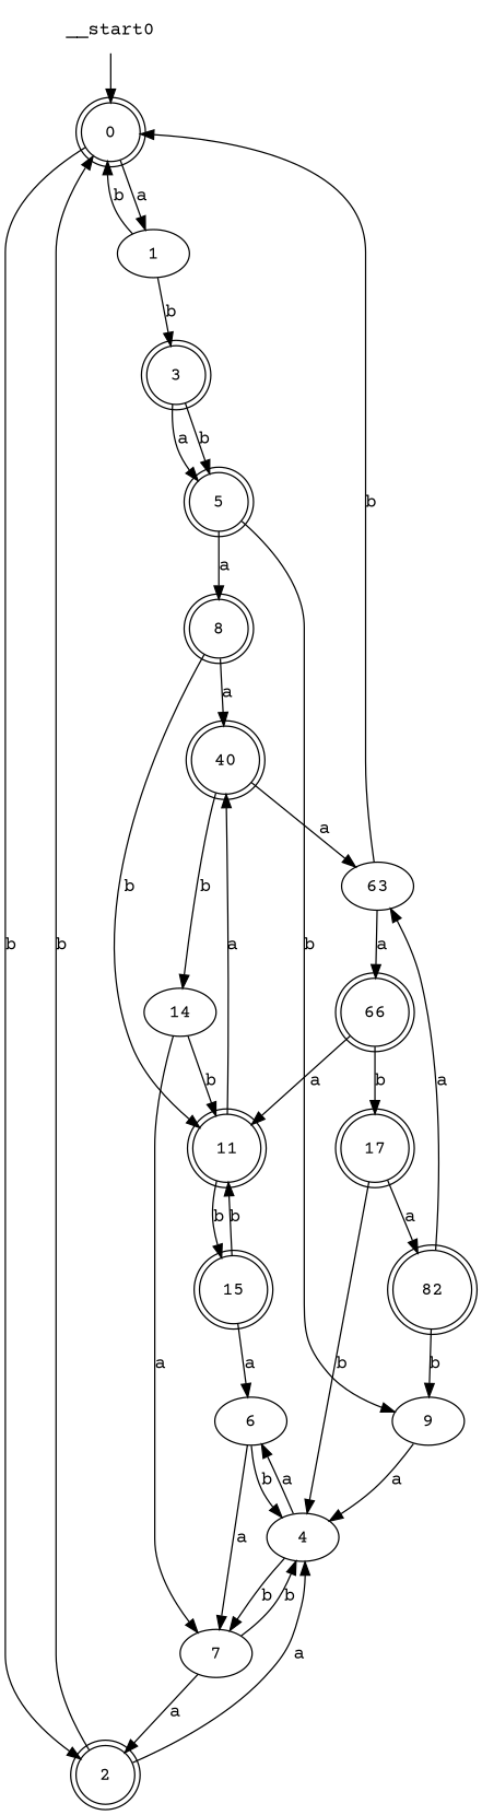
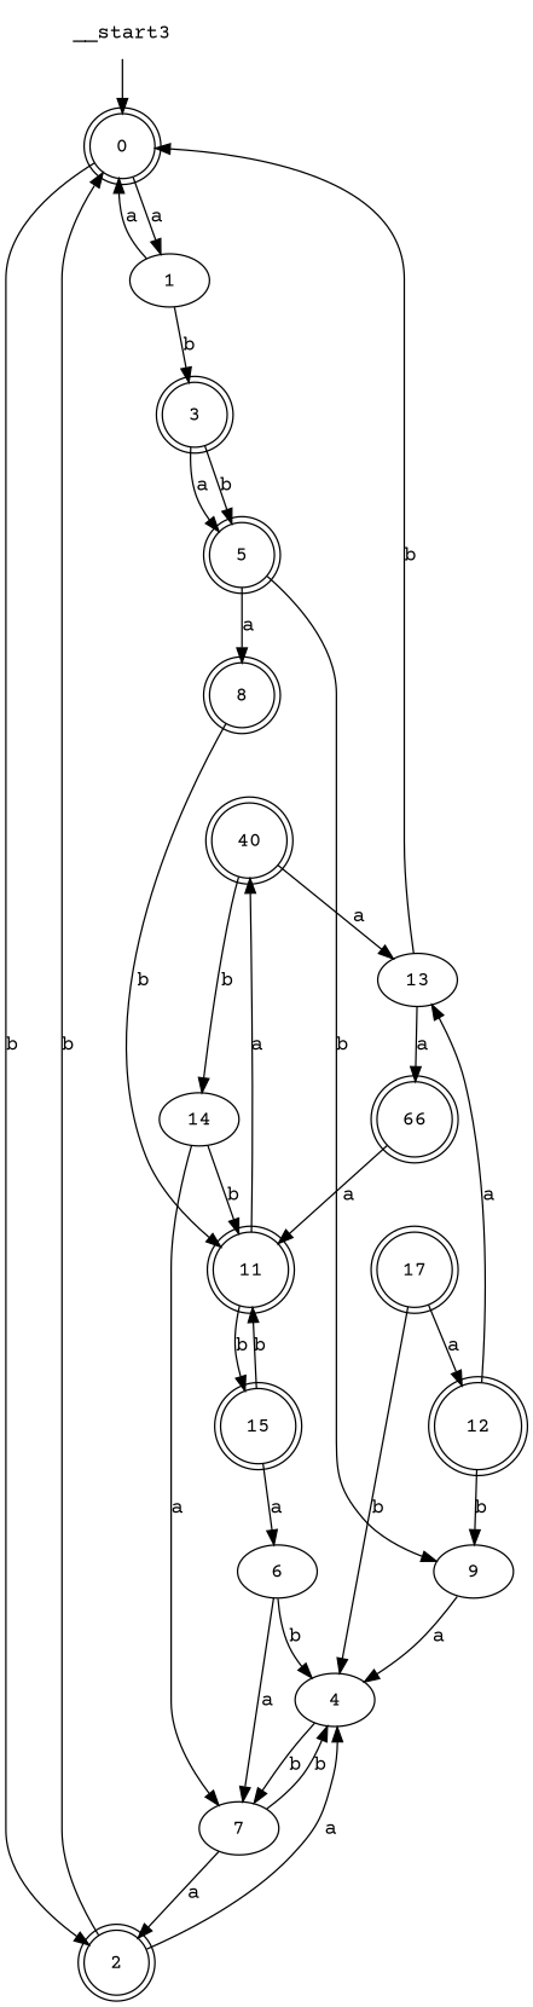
  digraph {
    fontname="Courier Prime"
    node [fontname="Courier Prime" shape=doublecircle]
    edge [fontname="Courier Prime"]
-   __start0 [shape=none]
+   __start0 [shape=none label=__start3]
    0
    1 [shape=""]
    2
    3
    4 [shape=""]
    5
    6 [shape=""]
    7 [shape=""]
    8
    9 [shape=""]
    n12 [label=40]
    11
-   13 [label=63 shape=""]
+   13 [shape=""]
    14 [shape=""]
    15
-   12 [label=82]
+   12
    n18 [label=66]
    17
    __start0 -> 0
    0 -> 1 [label=a]
    0 -> 2 [label=b]
-   1 -> 0 [label=b]
+   1 -> 0 [label=a]
    1 -> 3 [label=b]
    2 -> 0 [label=b]
    2 -> 4 [label=a]
    3 -> 5 [label=a]
    3 -> 5 [label=b]
-   4 -> 6 [label=a]
    4 -> 7 [label=b]
    5 -> 8 [label=a]
    5 -> 9 [label=b]
    6 -> 4 [label=b]
    6 -> 7 [label=a]
    7 -> 2 [label=a]
    7 -> 4 [label=b]
-   8 -> n12 [label=a]
    8 -> 11 [label=b]
    9 -> 4 [label=a]
    n12 -> 13 [label=a]
    n12 -> 14 [label=b]
    11 -> n12 [label=a]
    11 -> 15 [label=b]
    13 -> 0 [label=b]
    13 -> n18 [label=a]
    14 -> 7 [label=a]
    14 -> 11 [label=b]
    15 -> 6 [label=a]
    15 -> 11 [label=b]
    12 -> 9 [label=b]
    12 -> 13 [label=a]
    n18 -> 11 [label=a]
-   n18 -> 17 [label=b]
    17 -> 4 [label=b]
    17 -> 12 [label=a]
  }
